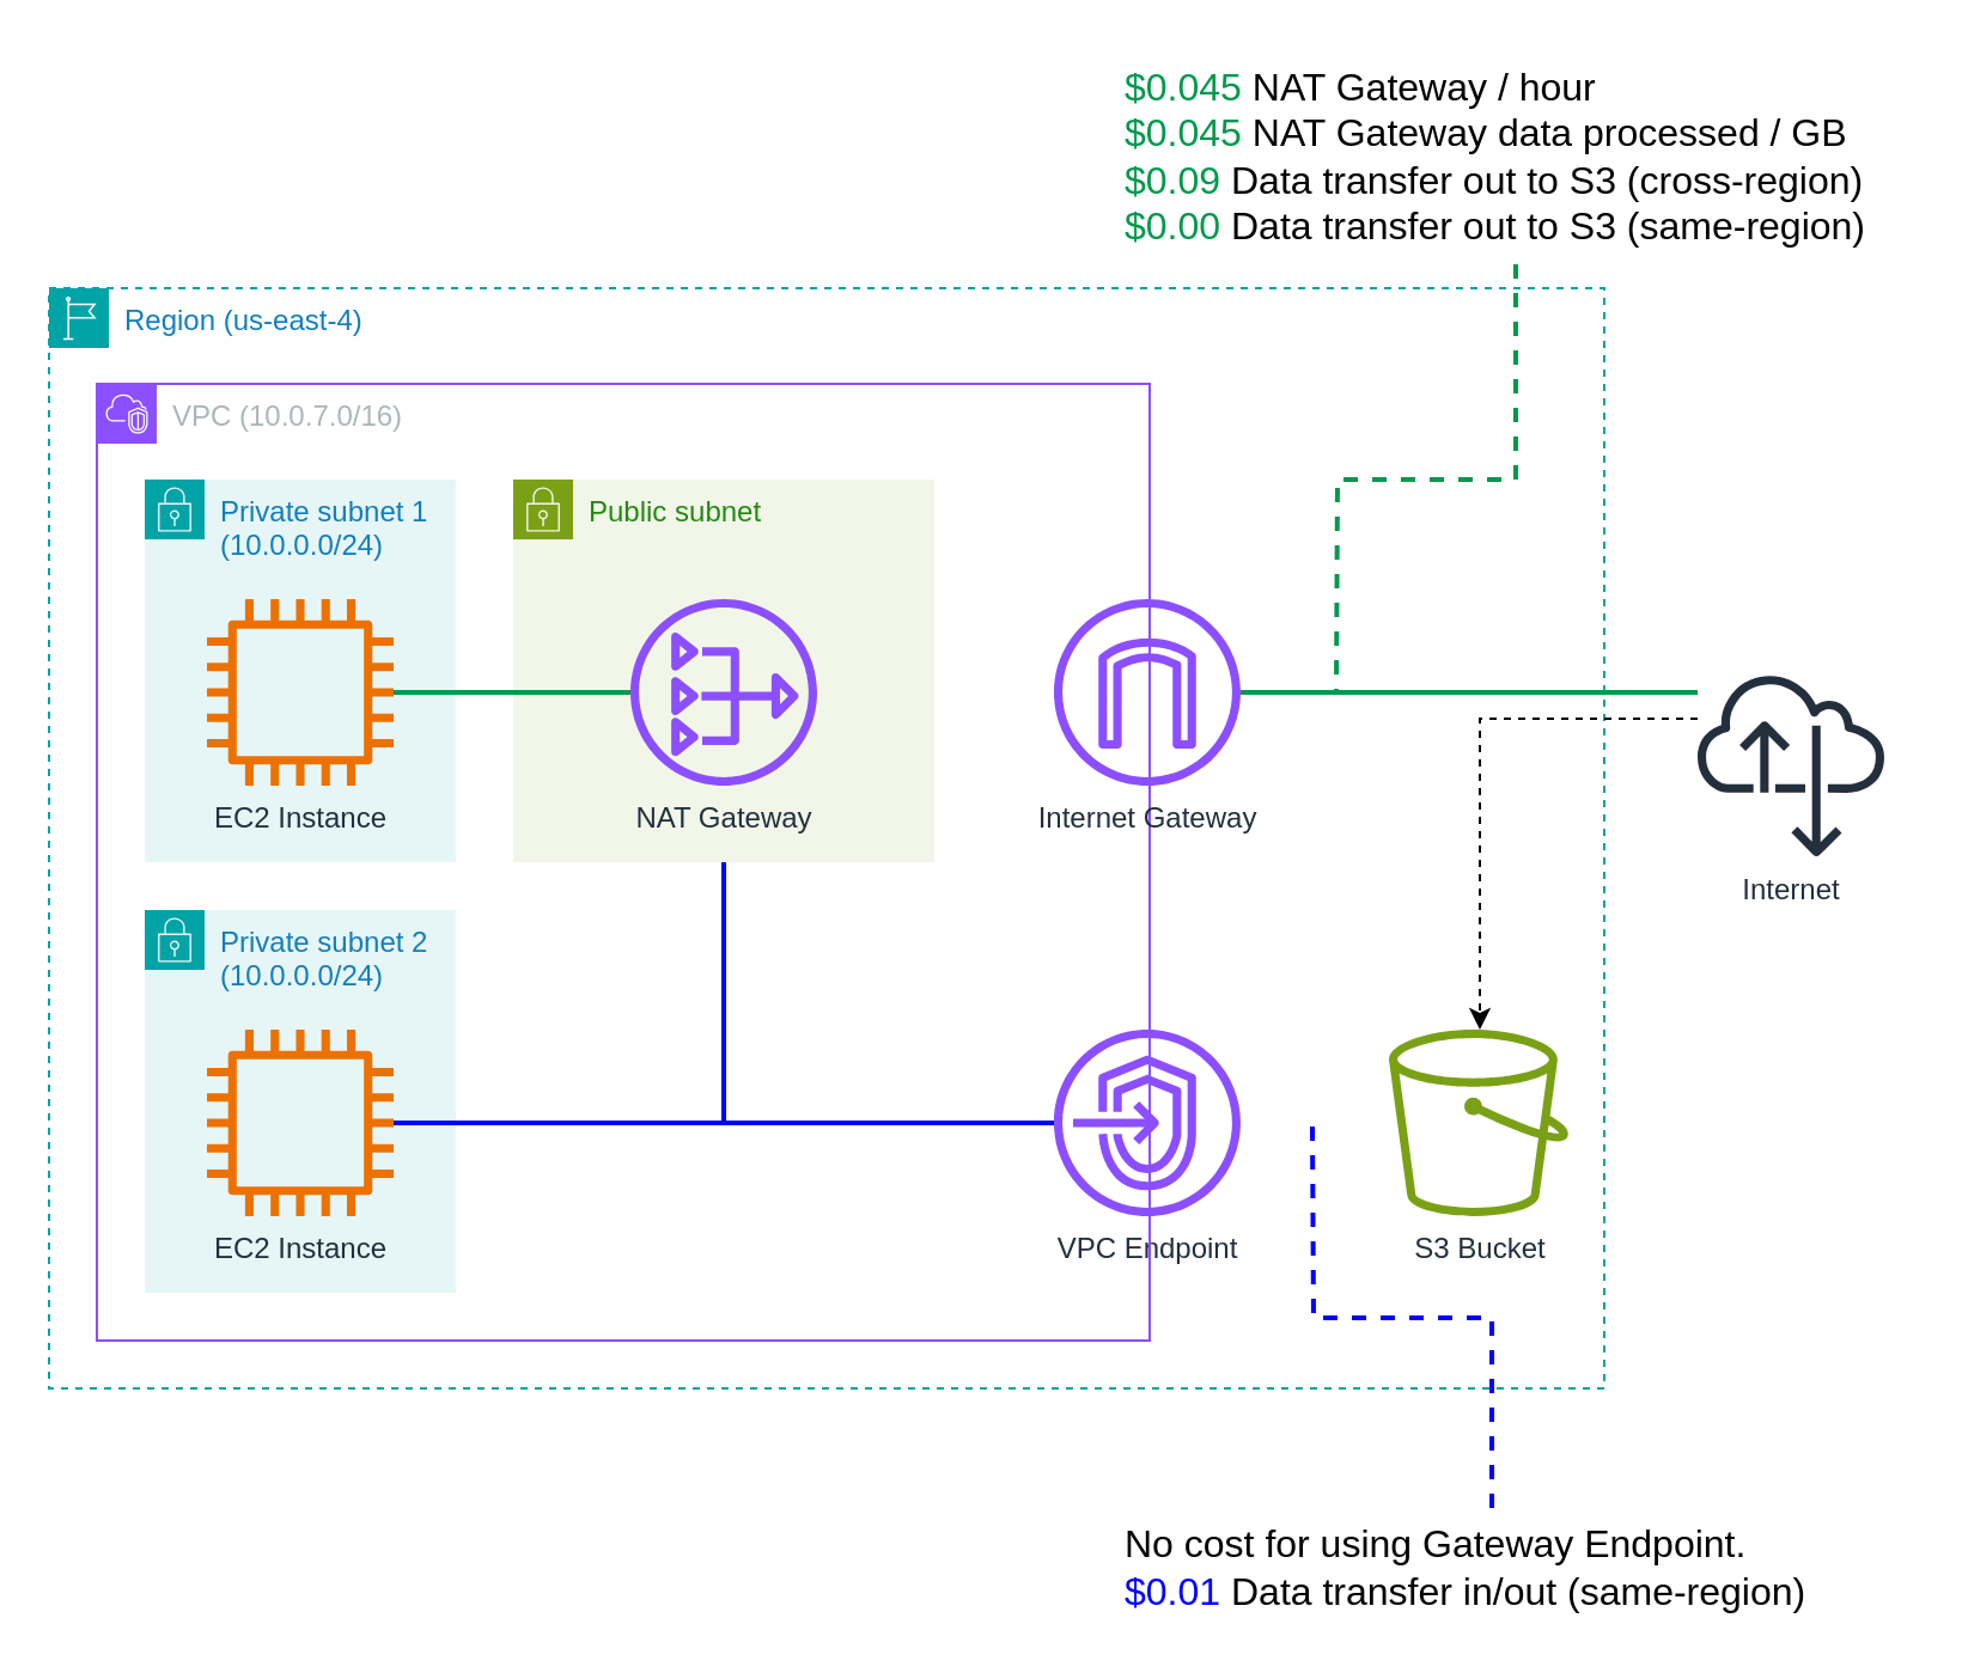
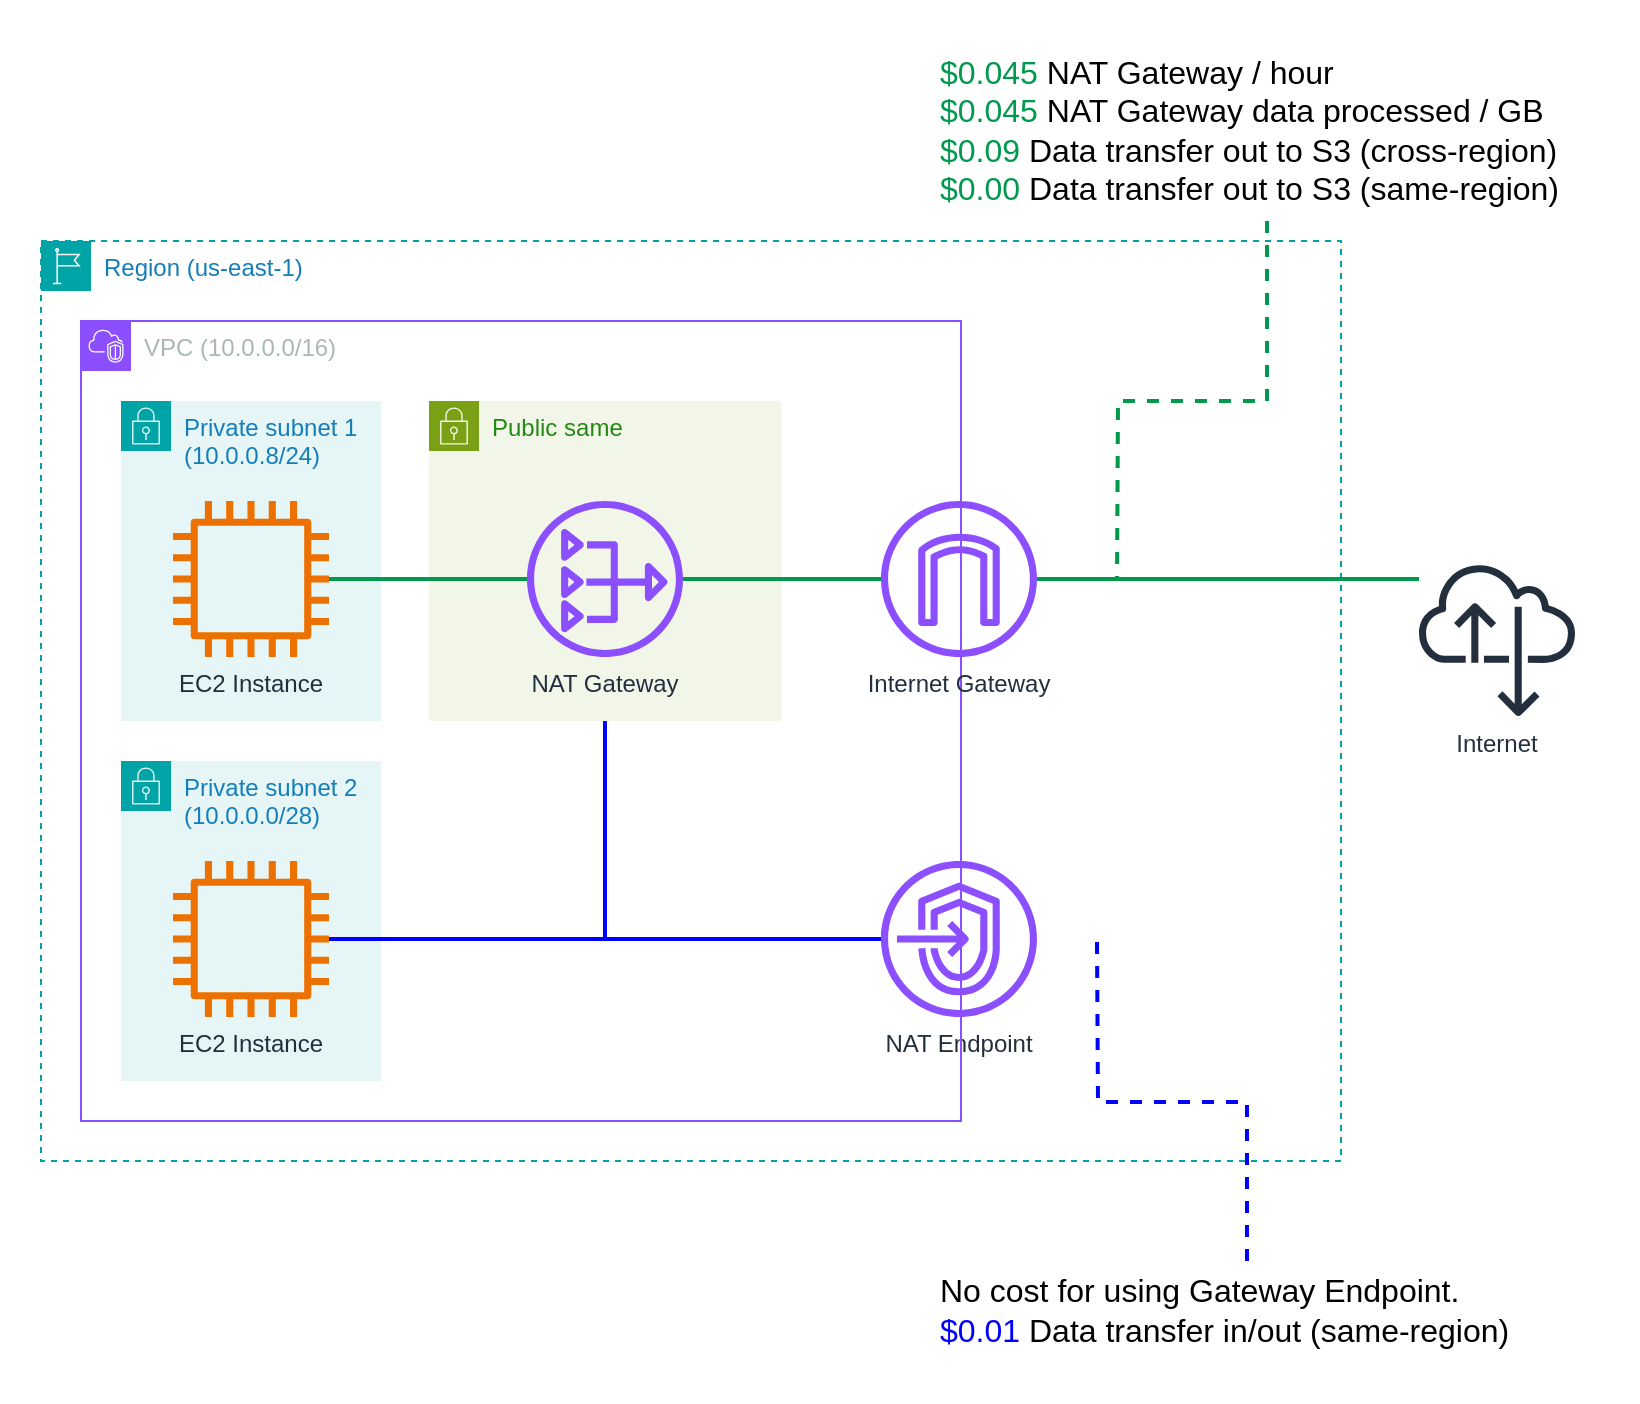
  <mxCell id="0" />
  <mxCell id="1" parent="0" />
- <mxCell id="2" value="Region (us-east-4)" style="points=[[0,0],[0.25,0],[0.5,0],[0.75,0],[1,0],[1,0.25],[1,0.5],[1,0.75],[1,1],[0.75,1],[0.5,1],[0.25,1],[0,1],[0,0.75],[0,0.5],[0,0.25]];outlineConnect=0;gradientColor=none;html=1;whiteSpace=wrap;fontSize=12;fontStyle=0;container=1;pointerEvents=0;collapsible=0;recursiveResize=0;shape=mxgraph.aws4.group;grIcon=mxgraph.aws4.group_region;strokeColor=#00A4A6;fillColor=none;verticalAlign=top;align=left;spacingLeft=30;fontColor=#147EBA;dashed=1;" vertex="1" parent="1"><mxGeometry x="20" y="120" width="650" height="460" as="geometry" /></mxCell>
+ <mxCell id="2" value="Region (us-east-1)" style="points=[[0,0],[0.25,0],[0.5,0],[0.75,0],[1,0],[1,0.25],[1,0.5],[1,0.75],[1,1],[0.75,1],[0.5,1],[0.25,1],[0,1],[0,0.75],[0,0.5],[0,0.25]];outlineConnect=0;gradientColor=none;html=1;whiteSpace=wrap;fontSize=12;fontStyle=0;container=1;pointerEvents=0;collapsible=0;recursiveResize=0;shape=mxgraph.aws4.group;grIcon=mxgraph.aws4.group_region;strokeColor=#00A4A6;fillColor=none;verticalAlign=top;align=left;spacingLeft=30;fontColor=#147EBA;dashed=1;" vertex="1" parent="1"><mxGeometry x="20" y="120" width="650" height="460" as="geometry" /></mxCell>
  <mxCell id="3" style="edgeStyle=orthogonalEdgeStyle;rounded=0;orthogonalLoop=1;jettySize=auto;html=1;endArrow=none;endFill=0;strokeWidth=2;fillColor=#dae8fc;strokeColor=#0000FF;" edge="1" parent="2" source="4" target="10"><mxGeometry relative="1" as="geometry" /></mxCell>
- <mxCell id="4" value="VPC Endpoint" style="sketch=0;outlineConnect=0;fontColor=#232F3E;gradientColor=none;fillColor=#8C4FFF;strokeColor=none;dashed=0;verticalLabelPosition=bottom;verticalAlign=top;align=center;html=1;fontSize=12;fontStyle=0;aspect=fixed;pointerEvents=1;shape=mxgraph.aws4.endpoints;" vertex="1" parent="2"><mxGeometry x="420" y="310" width="78" height="78" as="geometry" /></mxCell>
- <mxCell id="5" value="S3 Bucket" style="sketch=0;outlineConnect=0;fontColor=#232F3E;gradientColor=none;fillColor=#7AA116;strokeColor=none;dashed=0;verticalLabelPosition=bottom;verticalAlign=top;align=center;html=1;fontSize=12;fontStyle=0;aspect=fixed;pointerEvents=1;shape=mxgraph.aws4.bucket;" vertex="1" parent="2"><mxGeometry x="560" y="310" width="75" height="78" as="geometry" /></mxCell>
- <mxCell id="6" value="Private subnet 1 (10.0.0.0/24)" style="points=[[0,0],[0.25,0],[0.5,0],[0.75,0],[1,0],[1,0.25],[1,0.5],[1,0.75],[1,1],[0.75,1],[0.5,1],[0.25,1],[0,1],[0,0.75],[0,0.5],[0,0.25]];outlineConnect=0;gradientColor=none;html=1;whiteSpace=wrap;fontSize=12;fontStyle=0;container=1;pointerEvents=0;collapsible=0;recursiveResize=0;shape=mxgraph.aws4.group;grIcon=mxgraph.aws4.group_security_group;grStroke=0;strokeColor=#00A4A6;fillColor=#E6F6F7;verticalAlign=top;align=left;spacingLeft=30;fontColor=#147EBA;dashed=0;" vertex="1" parent="1"><mxGeometry x="60" y="200" width="130" height="160" as="geometry" /></mxCell>
+ <mxCell id="4" value="NAT Endpoint" style="sketch=0;outlineConnect=0;fontColor=#232F3E;gradientColor=none;fillColor=#8C4FFF;strokeColor=none;dashed=0;verticalLabelPosition=bottom;verticalAlign=top;align=center;html=1;fontSize=12;fontStyle=0;aspect=fixed;pointerEvents=1;shape=mxgraph.aws4.endpoints;" vertex="1" parent="2"><mxGeometry x="420" y="310" width="78" height="78" as="geometry" /></mxCell>
+ <mxCell id="6" value="Private subnet 1 (10.0.0.8/24)" style="points=[[0,0],[0.25,0],[0.5,0],[0.75,0],[1,0],[1,0.25],[1,0.5],[1,0.75],[1,1],[0.75,1],[0.5,1],[0.25,1],[0,1],[0,0.75],[0,0.5],[0,0.25]];outlineConnect=0;gradientColor=none;html=1;whiteSpace=wrap;fontSize=12;fontStyle=0;container=1;pointerEvents=0;collapsible=0;recursiveResize=0;shape=mxgraph.aws4.group;grIcon=mxgraph.aws4.group_security_group;grStroke=0;strokeColor=#00A4A6;fillColor=#E6F6F7;verticalAlign=top;align=left;spacingLeft=30;fontColor=#147EBA;dashed=0;" vertex="1" parent="1"><mxGeometry x="60" y="200" width="130" height="160" as="geometry" /></mxCell>
  <mxCell id="7" value="EC2 Instance" style="sketch=0;outlineConnect=0;fontColor=#232F3E;gradientColor=none;fillColor=#ED7100;strokeColor=none;dashed=0;verticalLabelPosition=bottom;verticalAlign=top;align=center;html=1;fontSize=12;fontStyle=0;aspect=fixed;pointerEvents=1;shape=mxgraph.aws4.instance2;" vertex="1" parent="6"><mxGeometry x="26" y="50" width="78" height="78" as="geometry" /></mxCell>
- <mxCell id="8" value="VPC (10.0.7.0/16)" style="points=[[0,0],[0.25,0],[0.5,0],[0.75,0],[1,0],[1,0.25],[1,0.5],[1,0.75],[1,1],[0.75,1],[0.5,1],[0.25,1],[0,1],[0,0.75],[0,0.5],[0,0.25]];outlineConnect=0;gradientColor=none;html=1;whiteSpace=wrap;fontSize=12;fontStyle=0;container=1;pointerEvents=0;collapsible=0;recursiveResize=0;shape=mxgraph.aws4.group;grIcon=mxgraph.aws4.group_vpc2;strokeColor=#8C4FFF;fillColor=none;verticalAlign=top;align=left;spacingLeft=30;fontColor=#AAB7B8;dashed=0;" vertex="1" parent="1"><mxGeometry x="40" y="160" width="440" height="400" as="geometry" /></mxCell>
- <mxCell id="9" value="Public subnet" style="points=[[0,0],[0.25,0],[0.5,0],[0.75,0],[1,0],[1,0.25],[1,0.5],[1,0.75],[1,1],[0.75,1],[0.5,1],[0.25,1],[0,1],[0,0.75],[0,0.5],[0,0.25]];outlineConnect=0;gradientColor=none;html=1;whiteSpace=wrap;fontSize=12;fontStyle=0;container=1;pointerEvents=0;collapsible=0;recursiveResize=0;shape=mxgraph.aws4.group;grIcon=mxgraph.aws4.group_security_group;grStroke=0;strokeColor=#7AA116;fillColor=#F2F6E8;verticalAlign=top;align=left;spacingLeft=30;fontColor=#248814;dashed=0;" vertex="1" parent="8"><mxGeometry x="174" y="40" width="176" height="160" as="geometry" /></mxCell>
+ <mxCell id="8" value="VPC (10.0.0.0/16)" style="points=[[0,0],[0.25,0],[0.5,0],[0.75,0],[1,0],[1,0.25],[1,0.5],[1,0.75],[1,1],[0.75,1],[0.5,1],[0.25,1],[0,1],[0,0.75],[0,0.5],[0,0.25]];outlineConnect=0;gradientColor=none;html=1;whiteSpace=wrap;fontSize=12;fontStyle=0;container=1;pointerEvents=0;collapsible=0;recursiveResize=0;shape=mxgraph.aws4.group;grIcon=mxgraph.aws4.group_vpc2;strokeColor=#8C4FFF;fillColor=none;verticalAlign=top;align=left;spacingLeft=30;fontColor=#AAB7B8;dashed=0;" vertex="1" parent="1"><mxGeometry x="40" y="160" width="440" height="400" as="geometry" /></mxCell>
+ <mxCell id="9" value="Public same" style="points=[[0,0],[0.25,0],[0.5,0],[0.75,0],[1,0],[1,0.25],[1,0.5],[1,0.75],[1,1],[0.75,1],[0.5,1],[0.25,1],[0,1],[0,0.75],[0,0.5],[0,0.25]];outlineConnect=0;gradientColor=none;html=1;whiteSpace=wrap;fontSize=12;fontStyle=0;container=1;pointerEvents=0;collapsible=0;recursiveResize=0;shape=mxgraph.aws4.group;grIcon=mxgraph.aws4.group_security_group;grStroke=0;strokeColor=#7AA116;fillColor=#F2F6E8;verticalAlign=top;align=left;spacingLeft=30;fontColor=#248814;dashed=0;" vertex="1" parent="8"><mxGeometry x="174" y="40" width="176" height="160" as="geometry" /></mxCell>
  <mxCell id="10" value="NAT Gateway" style="sketch=0;outlineConnect=0;fontColor=#232F3E;gradientColor=none;fillColor=#8C4FFF;strokeColor=none;dashed=0;verticalLabelPosition=bottom;verticalAlign=top;align=center;html=1;fontSize=12;fontStyle=0;aspect=fixed;pointerEvents=1;shape=mxgraph.aws4.nat_gateway;" vertex="1" parent="9"><mxGeometry x="49" y="50" width="78" height="78" as="geometry" /></mxCell>
  <mxCell id="11" style="edgeStyle=orthogonalEdgeStyle;rounded=0;orthogonalLoop=1;jettySize=auto;html=1;endArrow=none;endFill=0;fillColor=#d5e8d4;strokeColor=#00994D;strokeWidth=2;" edge="1" parent="1" source="12" target="19"><mxGeometry relative="1" as="geometry"><Array as="points"><mxPoint x="659" y="289" /><mxPoint x="659" y="289" /></Array></mxGeometry></mxCell>
  <mxCell id="12" value="Internet Gateway" style="sketch=0;outlineConnect=0;fontColor=#232F3E;gradientColor=none;fillColor=#8C4FFF;strokeColor=none;dashed=0;verticalLabelPosition=bottom;verticalAlign=top;align=center;html=1;fontSize=12;fontStyle=0;aspect=fixed;pointerEvents=1;shape=mxgraph.aws4.internet_gateway;" vertex="1" parent="1"><mxGeometry x="440" y="250" width="78" height="78" as="geometry" /></mxCell>
- <mxCell id="13" value="Private subnet 2 (10.0.0.0/24)" style="points=[[0,0],[0.25,0],[0.5,0],[0.75,0],[1,0],[1,0.25],[1,0.5],[1,0.75],[1,1],[0.75,1],[0.5,1],[0.25,1],[0,1],[0,0.75],[0,0.5],[0,0.25]];outlineConnect=0;gradientColor=none;html=1;whiteSpace=wrap;fontSize=12;fontStyle=0;container=1;pointerEvents=0;collapsible=0;recursiveResize=0;shape=mxgraph.aws4.group;grIcon=mxgraph.aws4.group_security_group;grStroke=0;strokeColor=#00A4A6;fillColor=#E6F6F7;verticalAlign=top;align=left;spacingLeft=30;fontColor=#147EBA;dashed=0;" vertex="1" parent="1"><mxGeometry x="60" y="380" width="130" height="160" as="geometry" /></mxCell>
+ <mxCell id="13" value="Private subnet 2 (10.0.0.0/28)" style="points=[[0,0],[0.25,0],[0.5,0],[0.75,0],[1,0],[1,0.25],[1,0.5],[1,0.75],[1,1],[0.75,1],[0.5,1],[0.25,1],[0,1],[0,0.75],[0,0.5],[0,0.25]];outlineConnect=0;gradientColor=none;html=1;whiteSpace=wrap;fontSize=12;fontStyle=0;container=1;pointerEvents=0;collapsible=0;recursiveResize=0;shape=mxgraph.aws4.group;grIcon=mxgraph.aws4.group_security_group;grStroke=0;strokeColor=#00A4A6;fillColor=#E6F6F7;verticalAlign=top;align=left;spacingLeft=30;fontColor=#147EBA;dashed=0;" vertex="1" parent="1"><mxGeometry x="60" y="380" width="130" height="160" as="geometry" /></mxCell>
  <mxCell id="14" value="EC2 Instance" style="sketch=0;outlineConnect=0;fontColor=#232F3E;gradientColor=none;fillColor=#ED7100;strokeColor=none;dashed=0;verticalLabelPosition=bottom;verticalAlign=top;align=center;html=1;fontSize=12;fontStyle=0;aspect=fixed;pointerEvents=1;shape=mxgraph.aws4.instance2;" vertex="1" parent="13"><mxGeometry x="26" y="50" width="78" height="78" as="geometry" /></mxCell>
  <mxCell id="15" style="edgeStyle=orthogonalEdgeStyle;rounded=0;orthogonalLoop=1;jettySize=auto;html=1;endArrow=none;endFill=0;fillColor=#d5e8d4;strokeColor=#00994D;strokeWidth=2;" edge="1" parent="1" source="7" target="10"><mxGeometry relative="1" as="geometry" /></mxCell>
+ <mxCell id="16" style="edgeStyle=orthogonalEdgeStyle;rounded=0;orthogonalLoop=1;jettySize=auto;html=1;endArrow=none;endFill=0;fillColor=#d5e8d4;strokeColor=#00994D;strokeWidth=2;" edge="1" parent="1" source="10" target="12"><mxGeometry relative="1" as="geometry" /></mxCell>
  <mxCell id="17" style="edgeStyle=orthogonalEdgeStyle;rounded=0;orthogonalLoop=1;jettySize=auto;html=1;endArrow=none;endFill=0;fillColor=#dae8fc;strokeColor=#0000FF;strokeWidth=2;" edge="1" parent="1" source="14" target="4"><mxGeometry relative="1" as="geometry" /></mxCell>
- <mxCell id="18" style="edgeStyle=orthogonalEdgeStyle;rounded=0;orthogonalLoop=1;jettySize=auto;html=1;dashed=1;" edge="1" parent="1" source="19" target="5"><mxGeometry relative="1" as="geometry"><Array as="points"><mxPoint x="618" y="300" /></Array></mxGeometry></mxCell>
  <mxCell id="19" value="Internet" style="sketch=0;outlineConnect=0;fontColor=#232F3E;gradientColor=none;fillColor=#232F3D;strokeColor=none;dashed=0;verticalLabelPosition=bottom;verticalAlign=top;align=center;html=1;fontSize=12;fontStyle=0;aspect=fixed;pointerEvents=1;shape=mxgraph.aws4.internet_alt22;" vertex="1" parent="1"><mxGeometry x="709" y="280" width="78" height="78" as="geometry" /></mxCell>
  <mxCell id="20" style="edgeStyle=orthogonalEdgeStyle;rounded=0;orthogonalLoop=1;jettySize=auto;html=1;endArrow=none;endFill=0;dashed=1;strokeColor=#00994D;strokeWidth=2;" edge="1" parent="1" source="21"><mxGeometry relative="1" as="geometry"><mxPoint x="558" y="290" as="targetPoint" /></mxGeometry></mxCell>
  <mxCell id="21" value="&lt;div&gt;&lt;font style=&quot;color: rgb(0, 153, 77);&quot;&gt;$0.045&lt;/font&gt; NAT Gateway / hour&lt;/div&gt;&lt;div&gt;&lt;font style=&quot;color: rgb(0, 153, 77);&quot;&gt;$0.045&lt;/font&gt; NAT Gateway data processed / GB&lt;/div&gt;&lt;div&gt;&lt;font style=&quot;color: rgb(0, 153, 77);&quot;&gt;$0.09&lt;/font&gt; Data transfer out to S3 (cross-region)&lt;/div&gt;&lt;div&gt;&lt;font style=&quot;color: rgb(0, 153, 77);&quot;&gt;$0.00&lt;/font&gt; Data transfer out to S3 (same-region)&lt;/div&gt;" style="text;html=1;align=left;verticalAlign=middle;resizable=0;points=[];autosize=1;strokeColor=none;fillColor=none;fontSize=16;" vertex="1" parent="1"><mxGeometry x="468" y="20" width="330" height="90" as="geometry" /></mxCell>
  <mxCell id="22" style="edgeStyle=orthogonalEdgeStyle;rounded=0;orthogonalLoop=1;jettySize=auto;html=1;strokeWidth=2;endArrow=none;endFill=0;strokeColor=#0000FF;dashed=1;" edge="1" parent="1" source="23"><mxGeometry relative="1" as="geometry"><mxPoint x="548" y="470" as="targetPoint" /></mxGeometry></mxCell>
  <mxCell id="23" value="&lt;div&gt;&lt;font style=&quot;color: rgb(0, 0, 0);&quot;&gt;No cost for using Gateway Endpoint.&lt;/font&gt;&lt;/div&gt;&lt;div&gt;&lt;font style=&quot;color: rgb(0, 0, 255);&quot;&gt;$0.01&lt;/font&gt;&lt;font style=&quot;color: rgb(0, 0, 0);&quot;&gt; Data transfer in/out (same-region)&lt;/font&gt;&lt;/div&gt;" style="text;html=1;align=left;verticalAlign=middle;resizable=0;points=[];autosize=1;strokeColor=none;fillColor=none;fontSize=16;" vertex="1" parent="1"><mxGeometry x="468" y="630" width="310" height="50" as="geometry" /></mxCell>
